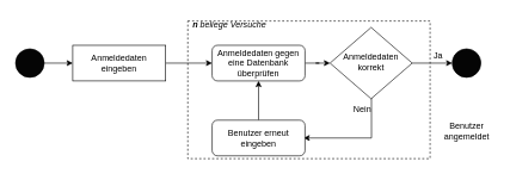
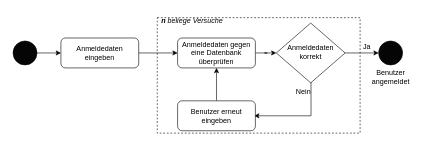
  <mxCell id="0" />
  <mxCell id="1" parent="0" />
  <mxCell id="2" style="edgeStyle=orthogonalEdgeStyle;rounded=0;orthogonalLoop=1;jettySize=auto;html=1;entryX=0;entryY=0.5;entryDx=0;entryDy=0;" edge="1" parent="1" source="3" target="10"><mxGeometry relative="1" as="geometry" /></mxCell>
- <mxCell id="3" value="Anmeldedaten eingeben" style="whiteSpace=wrap;html=1;fontSize=12;glass=0;strokeWidth=1;shadow=0;rounded=0;" parent="1" vertex="1"><mxGeometry x="100" y="63" width="130" height="50" as="geometry" /></mxCell>
+ <mxCell id="3" value="Anmeldedaten eingeben" style="rounded=1;whiteSpace=wrap;html=1;fontSize=12;glass=0;strokeWidth=1;shadow=0;" parent="1" vertex="1"><mxGeometry x="100" y="63" width="130" height="50" as="geometry" /></mxCell>
  <mxCell id="4" style="edgeStyle=orthogonalEdgeStyle;rounded=0;orthogonalLoop=1;jettySize=auto;html=1;" edge="1" parent="1" source="6" target="11"><mxGeometry relative="1" as="geometry" /></mxCell>
  <mxCell id="5" style="edgeStyle=orthogonalEdgeStyle;rounded=0;orthogonalLoop=1;jettySize=auto;html=1;entryX=1;entryY=0.5;entryDx=0;entryDy=0;" edge="1" parent="1"><mxGeometry relative="1" as="geometry"><mxPoint x="517.966" y="135.856" as="sourcePoint" /><mxPoint x="423" y="193" as="targetPoint" /><Array as="points"><mxPoint x="518" y="193" /></Array></mxGeometry></mxCell>
  <mxCell id="6" value="Anmeldedaten korrekt" style="rhombus;whiteSpace=wrap;html=1;shadow=0;fontFamily=Helvetica;fontSize=12;align=center;strokeWidth=1;spacing=6;spacingTop=-4;" parent="1" vertex="1"><mxGeometry x="460" y="38" width="115" height="100" as="geometry" /></mxCell>
  <mxCell id="7" style="edgeStyle=orthogonalEdgeStyle;rounded=0;orthogonalLoop=1;jettySize=auto;html=1;" edge="1" parent="1" source="8" target="3"><mxGeometry relative="1" as="geometry" /></mxCell>
  <mxCell id="8" value="" style="ellipse;whiteSpace=wrap;html=1;aspect=fixed;fillColor=#050505;" vertex="1" parent="1"><mxGeometry x="20" y="68" width="40" height="40" as="geometry" /></mxCell>
  <mxCell id="9" style="edgeStyle=orthogonalEdgeStyle;rounded=0;orthogonalLoop=1;jettySize=auto;html=1;" edge="1" parent="1" source="10" target="6"><mxGeometry relative="1" as="geometry" /></mxCell>
  <mxCell id="10" value="Anmeldedaten gegen eine Datenbank überprüfen" style="rounded=1;whiteSpace=wrap;html=1;fontSize=12;glass=0;strokeWidth=1;shadow=0;" vertex="1" parent="1"><mxGeometry x="295" y="63" width="130" height="50" as="geometry" /></mxCell>
  <mxCell id="11" value="" style="ellipse;whiteSpace=wrap;html=1;aspect=fixed;fillColor=#050505;" vertex="1" parent="1"><mxGeometry x="631" y="68" width="40" height="40" as="geometry" /></mxCell>
  <mxCell id="12" value="Ja" style="text;html=1;align=center;verticalAlign=middle;resizable=0;points=[];autosize=1;strokeColor=none;fillColor=none;" vertex="1" parent="1"><mxGeometry x="591" y="63" width="40" height="30" as="geometry" /></mxCell>
- <mxCell id="13" value="Benutzer angemeldet" style="text;html=1;strokeColor=none;fillColor=none;align=center;verticalAlign=middle;whiteSpace=wrap;rounded=0;" vertex="1" parent="1"><mxGeometry x="613.5" y="168" width="75" height="30" as="geometry" /></mxCell>
+ <mxCell id="13" value="Benutzer angemeldet" style="text;html=1;strokeColor=none;fillColor=none;align=center;verticalAlign=middle;whiteSpace=wrap;rounded=0;" vertex="1" parent="1"><mxGeometry x="613.5" y="113" width="75" height="30" as="geometry" /></mxCell>
  <mxCell id="14" style="edgeStyle=orthogonalEdgeStyle;rounded=0;orthogonalLoop=1;jettySize=auto;html=1;" edge="1" parent="1" source="15" target="10"><mxGeometry relative="1" as="geometry" /></mxCell>
  <mxCell id="15" value="Benutzer erneut eingeben" style="rounded=1;whiteSpace=wrap;html=1;fontSize=12;glass=0;strokeWidth=1;shadow=0;" vertex="1" parent="1"><mxGeometry x="295" y="168" width="130" height="50" as="geometry" /></mxCell>
  <mxCell id="16" value="Nein" style="text;html=1;align=center;verticalAlign=middle;resizable=0;points=[];autosize=1;strokeColor=none;fillColor=none;" vertex="1" parent="1"><mxGeometry x="480" y="138" width="50" height="30" as="geometry" /></mxCell>
  <mxCell id="17" value="" style="rounded=0;whiteSpace=wrap;html=1;dashed=1;fillColor=none;" vertex="1" parent="1"><mxGeometry x="261" y="29" width="339" height="193" as="geometry" /></mxCell>
  <mxCell id="18" value="&lt;i&gt;&lt;b&gt;n &lt;/b&gt;beliege Versuche&lt;/i&gt;" style="text;html=1;strokeColor=none;fillColor=none;align=center;verticalAlign=middle;whiteSpace=wrap;rounded=0;" vertex="1" parent="1"><mxGeometry x="257" y="20" width="125" height="30" as="geometry" /></mxCell>
